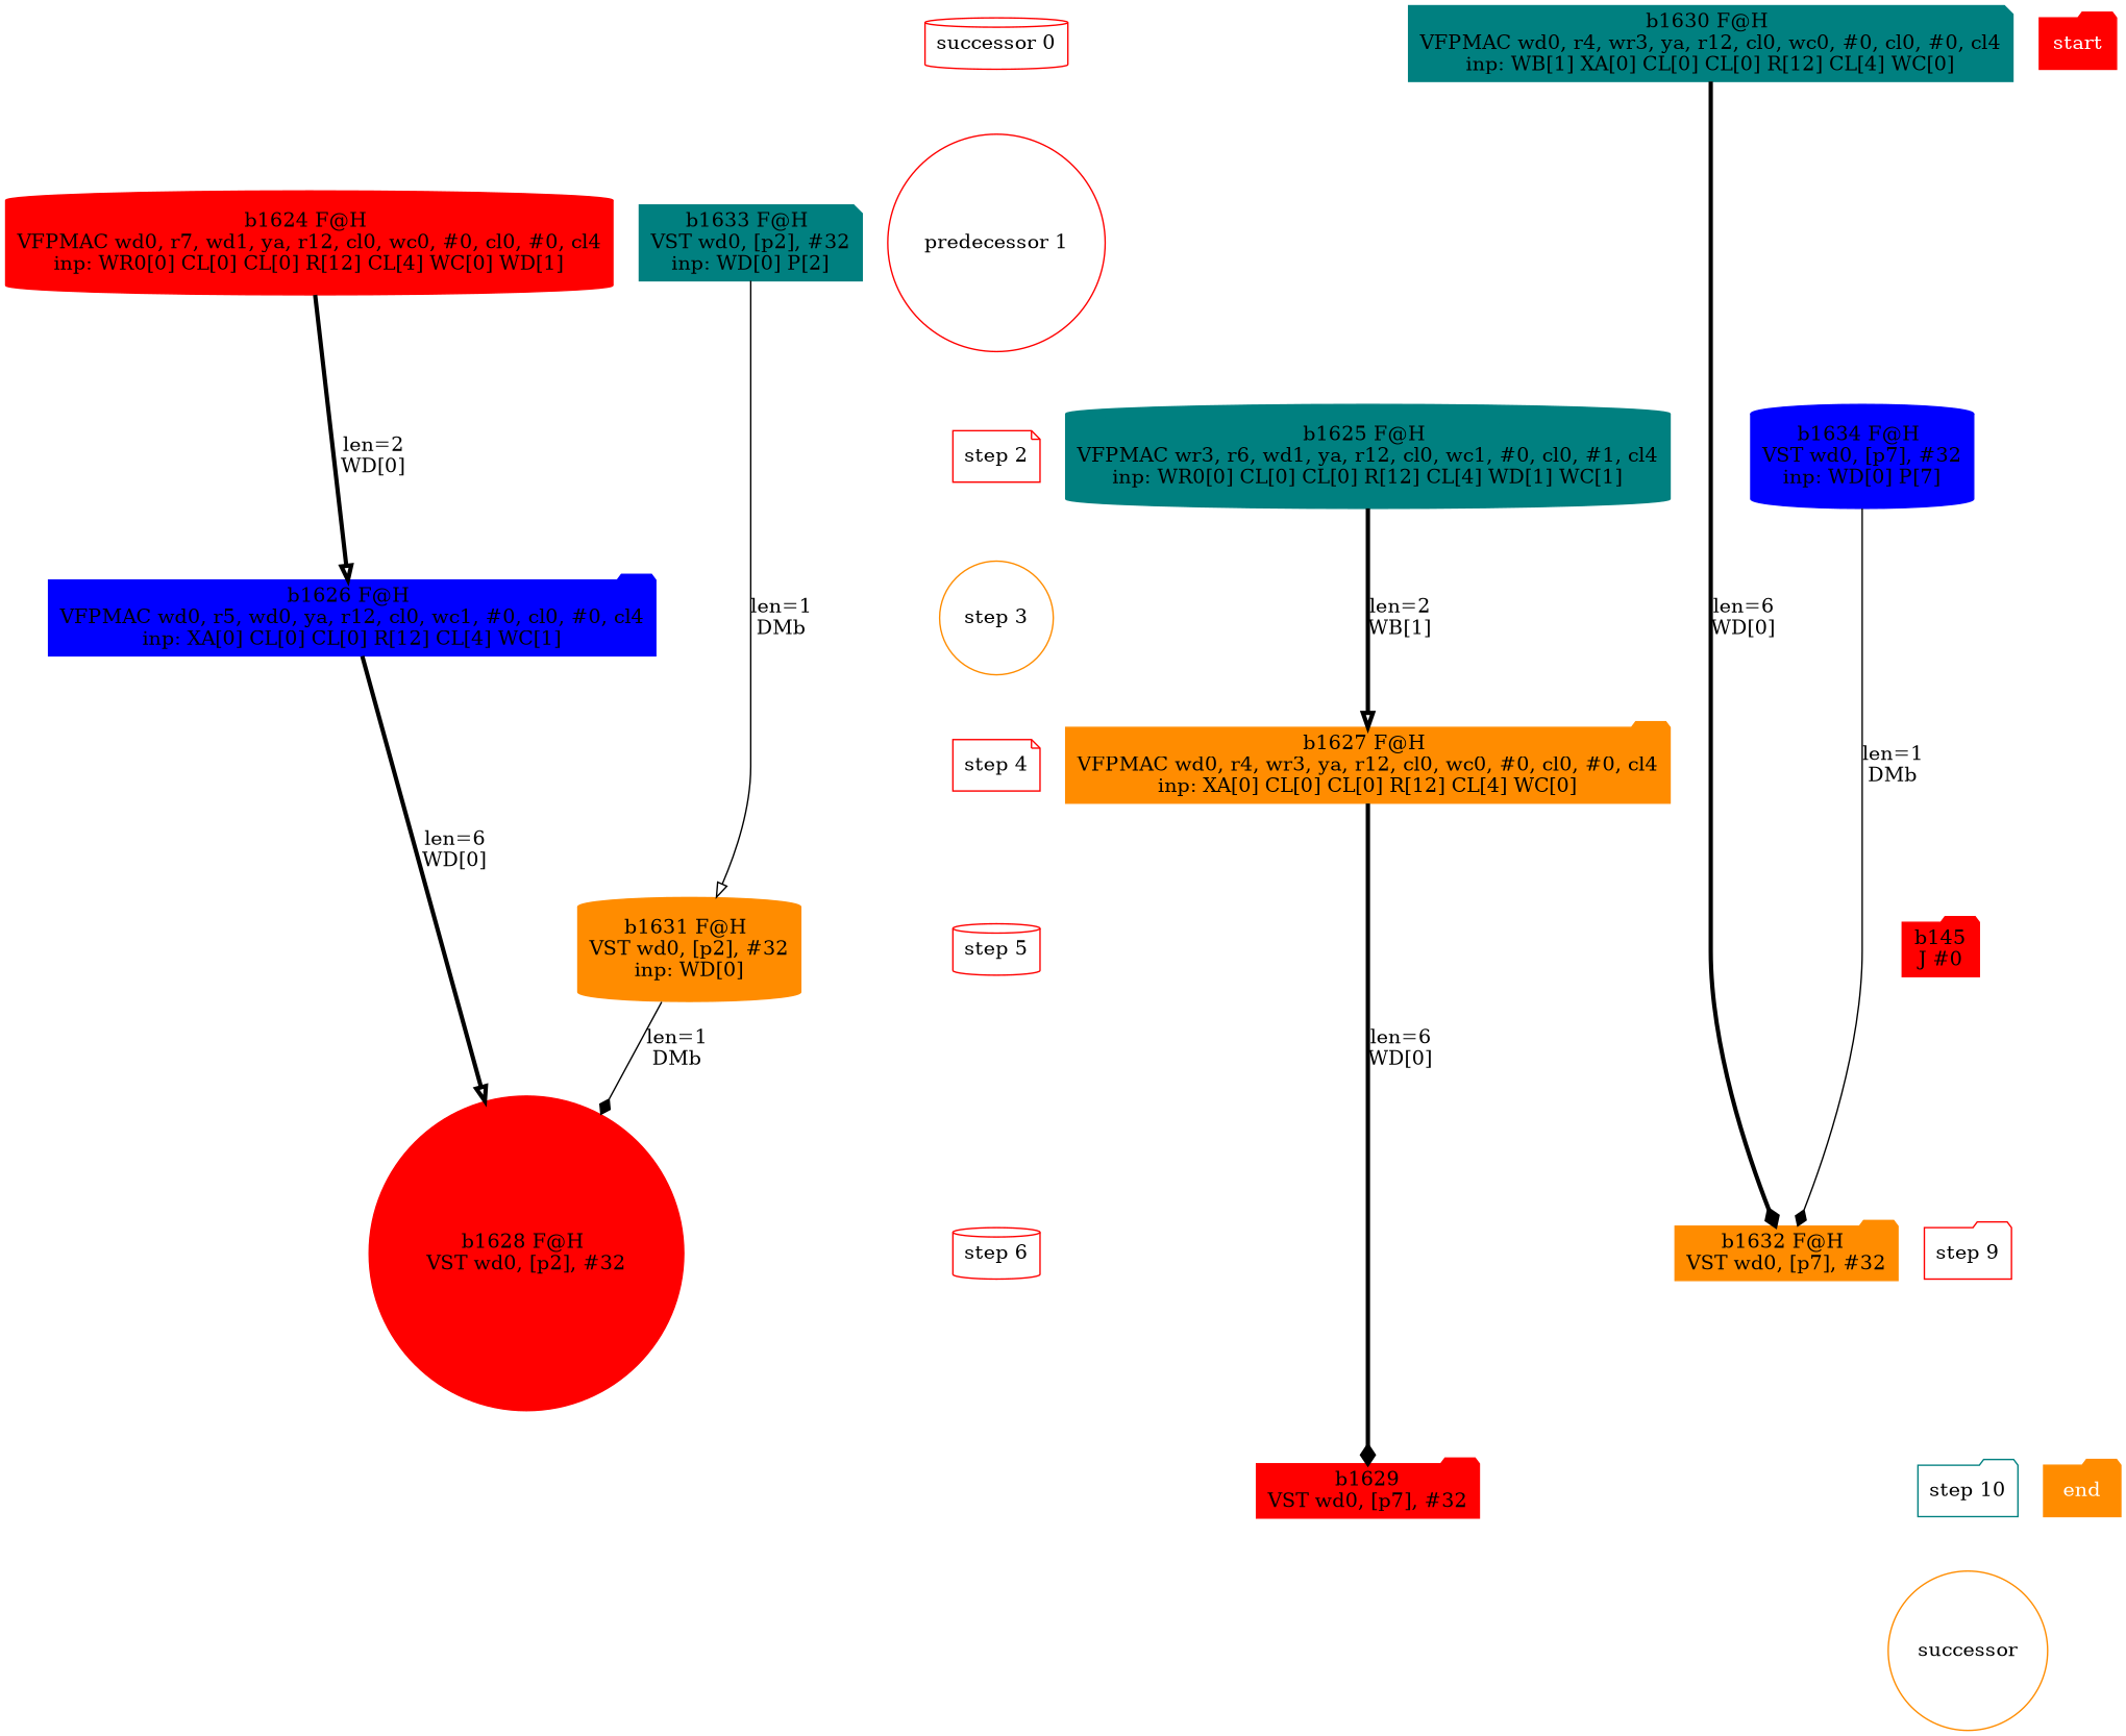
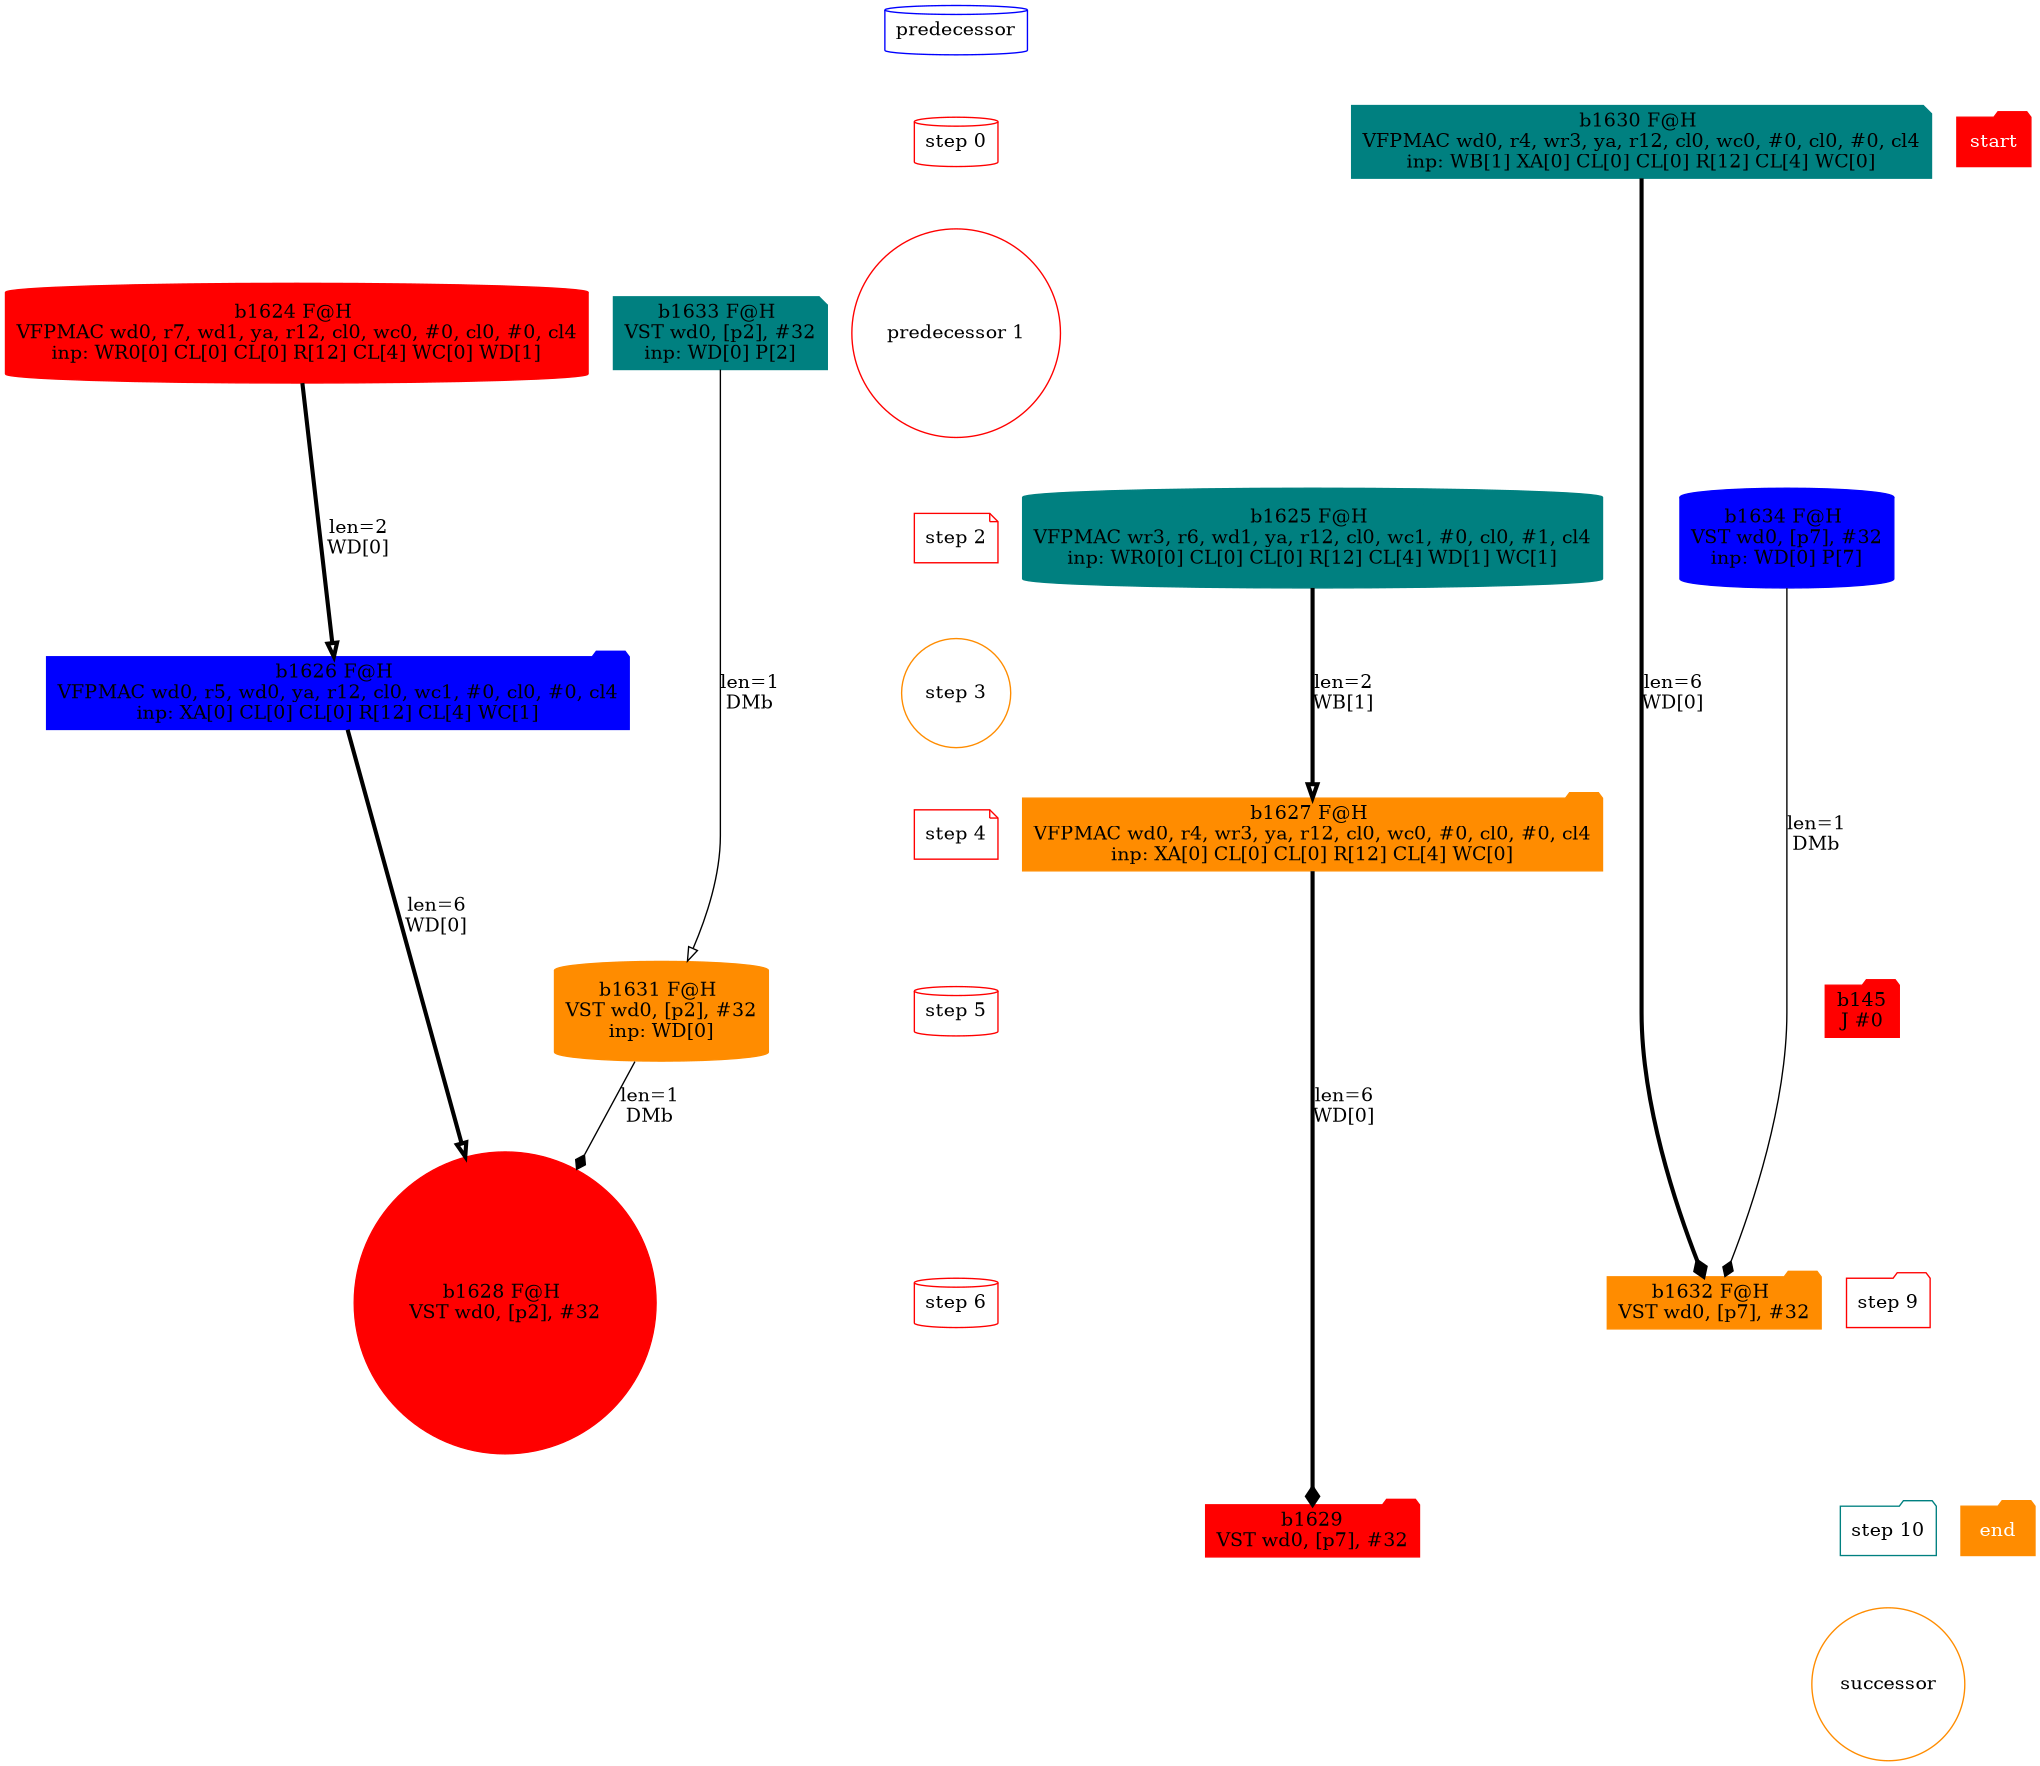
  digraph {
    fontname="DejaVu Serif"
    node [color=red fontcolor=black fontname="DejaVu Serif" shape=folder style=filled]
    edge [fontname="DejaVu Serif" weight=9000 style=invis]
    n1 [label="b1624 F@H \nVFPMAC wd0, r7, wd1, ya, r12, cl0, wc0, #0, cl0, #0, cl4\ninp: WR0[0] CL[0] CL[0] R[12] CL[4] WC[0] WD[1]" shape=cylinder]
    n2 [label="predecessor 1" shape=circle fontcolor="" style=""]
    n3 [color=teal label="b1625 F@H \nVFPMAC wr3, r6, wd1, ya, r12, cl0, wc1, #0, cl0, #1, cl4\ninp: WR0[0] CL[0] CL[0] R[12] CL[4] WD[1] WC[1]" shape=cylinder]
    n4 [label="step 2" shape=note fontcolor="" style=""]
    n5 [color=blue label="b1626 F@H \nVFPMAC wd0, r5, wd0, ya, r12, cl0, wc1, #0, cl0, #0, cl4\ninp: XA[0] CL[0] CL[0] R[12] CL[4] WC[1]"]
    n6 [color=darkorange label="step 3" shape=circle fontcolor="" style=""]
    n7 [color=darkorange label="b1627 F@H \nVFPMAC wd0, r4, wr3, ya, r12, cl0, wc0, #0, cl0, #0, cl4\ninp: XA[0] CL[0] CL[0] R[12] CL[4] WC[0]"]
    n8 [label="step 4" shape=note fontcolor="" style=""]
    n9 [color=teal label="b1630 F@H \nVFPMAC wd0, r4, wr3, ya, r12, cl0, wc0, #0, cl0, #0, cl4\ninp: WB[1] XA[0] CL[0] CL[0] R[12] CL[4] WC[0]" shape=note]
-   n10 [label="successor 0" shape=cylinder fontcolor="" style=""]
+   n10 [label="step 0" shape=cylinder fontcolor="" style=""]
    n11 [color=darkorange label="b1631 F@H \nVST wd0, [p2], #32\ninp: WD[0]" shape=cylinder]
    n12 [label="step 5" shape=cylinder fontcolor="" style=""]
    n13 [color=teal label="b1633 F@H \nVST wd0, [p2], #32\ninp: WD[0] P[2]" shape=note]
    n14 [color=blue label="b1634 F@H \nVST wd0, [p7], #32\ninp: WD[0] P[7]" shape=cylinder]
    n15 [label="b145\nJ #0"]
    n16 [label="b1628 F@H \nVST wd0, [p2], #32" shape=circle]
    n17 [label="step 9" fontcolor="" style=""]
    n18 [label="b1629\nVST wd0, [p7], #32"]
    n19 [color=teal label="step 10" fontcolor="" style=""]
    n20 [color=darkorange label="b1632 F@H \nVST wd0, [p7], #32"]
    n21 [label="step 6" shape=cylinder fontcolor="" style=""]
    n22 [fontcolor=white label=start]
    n23 [color=darkorange fontcolor=white label=end]
    n24 [color=darkorange label=successor shape=circle fontcolor="" style=""]
+   n25 [color=blue label=predecessor shape=cylinder fontcolor="" style=""]
    subgraph sub_1 {
      rank=same
      n1
      n2
    }
    subgraph sub_2 {
      rank=same
      n3
      n4
    }
    subgraph sub_3 {
      rank=same
      n5
      n6
    }
    subgraph sub_4 {
      rank=same
      n7
      n8
    }
    subgraph sub_5 {
      rank=same
      n9
      n10
    }
    subgraph sub_6 {
      rank=same
      n11
      n12
    }
    subgraph sub_7 {
      rank=same
      n2
      n13
    }
    subgraph sub_8 {
      rank=same
      n4
      n14
    }
    subgraph sub_9 {
      rank=same
      n12
      n15
    }
    subgraph sub_10 {
      rank=same
      n16
      n17
    }
    subgraph sub_11 {
      rank=same
      n18
      n19
    }
    subgraph sub_12 {
      rank=same
      n20
      n21
    }
    subgraph sub_13 {
      rank=same
      n10
      n22
    }
    subgraph sub_14 {
      rank=same
      n19
      n23
    }
    n1 -> n5 [arrowhead=onormal color=black fontcolor=black label="len=2\nWD[0]" penwidth=3 weight=1000 style=""]
    n2 -> n4
    n3 -> n7 [arrowhead=onormal color=black fontcolor=black label="len=2\nWB[1]" penwidth=3 weight=1000 style=""]
    n4 -> n6
    n5 -> n16 [arrowhead=onormal color=black fontcolor=black label="len=6\nWD[0]" penwidth=3 weight=1000 style=""]
    n6 -> n8
    n7 -> n18 [arrowhead=diamond color=black fontcolor=black label="len=6\nWD[0]" penwidth=3 weight=1000 style=""]
    n8 -> n12
    n9 -> n20 [arrowhead=diamond color=black fontcolor=black label="len=6\nWD[0]" penwidth=3 weight=1000 style=""]
    n10 -> n2
    n11 -> n16 [arrowhead=diamond color=black fontcolor=black label="len=1\nDMb" weight=1000 style=""]
    n12 -> n21
    n13 -> n11 [arrowhead=onormal color=black fontcolor=black label="len=1\nDMb" weight=1000 style=""]
    n14 -> n20 [arrowhead=diamond color=black fontcolor=black label="len=1\nDMb" weight=1000 style=""]
    n17 -> n19
    n19 -> n24
+   n25 -> n10
  }
